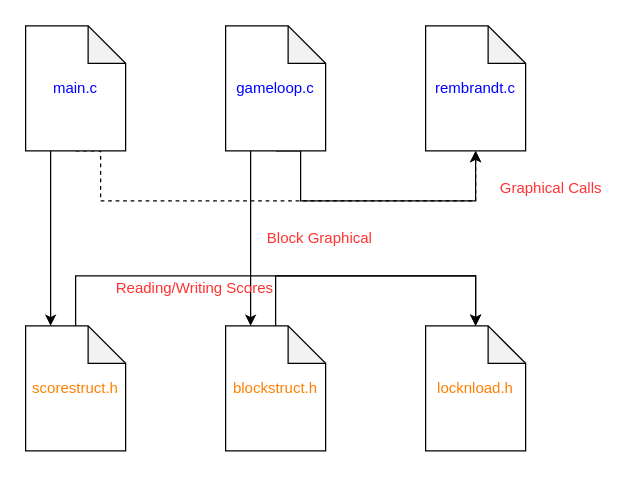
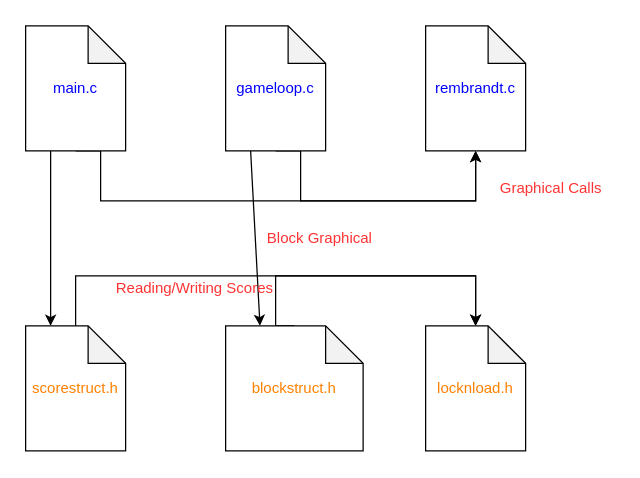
  <mxCell id="0" />
  <mxCell id="1" parent="0" />
- <mxCell id="2" style="edgeStyle=orthogonalEdgeStyle;rounded=0;orthogonalLoop=1;jettySize=auto;html=1;exitX=0.5;exitY=1;exitDx=0;exitDy=0;exitPerimeter=0;entryX=0.5;entryY=1;entryDx=0;entryDy=0;entryPerimeter=0;fontColor=#FF8000;dashed=1;" edge="1" parent="1" source="3" target="6"><mxGeometry relative="1" as="geometry"><Array as="points"><mxPoint x="80" y="120" /><mxPoint x="80" y="160" /><mxPoint x="380" y="160" /></Array></mxGeometry></mxCell>
+ <mxCell id="2" style="edgeStyle=orthogonalEdgeStyle;rounded=0;orthogonalLoop=1;jettySize=auto;html=1;exitX=0.5;exitY=1;exitDx=0;exitDy=0;exitPerimeter=0;entryX=0.5;entryY=1;entryDx=0;entryDy=0;entryPerimeter=0;fontColor=#FF8000;" edge="1" parent="1" source="3" target="6"><mxGeometry relative="1" as="geometry"><Array as="points"><mxPoint x="80" y="120" /><mxPoint x="80" y="160" /><mxPoint x="380" y="160" /></Array></mxGeometry></mxCell>
  <mxCell id="3" value="&lt;font color=&quot;#0000ff&quot;&gt;main.c&lt;/font&gt;" style="shape=note;whiteSpace=wrap;html=1;backgroundOutline=1;darkOpacity=0.05;" vertex="1" parent="1"><mxGeometry x="20" y="20" width="80" height="100" as="geometry" /></mxCell>
  <mxCell id="4" style="edgeStyle=orthogonalEdgeStyle;rounded=0;orthogonalLoop=1;jettySize=auto;html=1;exitX=0.5;exitY=1;exitDx=0;exitDy=0;exitPerimeter=0;entryX=0.5;entryY=1;entryDx=0;entryDy=0;entryPerimeter=0;fontColor=#FF8000;" edge="1" parent="1" source="5" target="6"><mxGeometry relative="1" as="geometry"><Array as="points"><mxPoint x="240" y="120" /><mxPoint x="240" y="160" /><mxPoint x="380" y="160" /></Array></mxGeometry></mxCell>
  <mxCell id="5" value="&lt;font color=&quot;#0000ff&quot;&gt;gameloop.c&lt;/font&gt;&lt;span style=&quot;color: rgba(0, 0, 0, 0); font-family: monospace; font-size: 0px; text-align: start;&quot;&gt;%3CmxGraphModel%3E%3Croot%3E%3CmxCell%20id%3D%220%22%2F%3E%3CmxCell%20id%3D%221%22%20parent%3D%220%22%2F%3E%3CmxCell%20id%3D%222%22%20value%3D%22%26lt%3Bfont%20color%3D%26quot%3B%230000ff%26quot%3B%26gt%3Bmain.c%26lt%3B%2Ffont%26gt%3B%22%20style%3D%22shape%3Dnote%3BwhiteSpace%3Dwrap%3Bhtml%3D1%3BbackgroundOutline%3D1%3BdarkOpacity%3D0.05%3B%22%20vertex%3D%221%22%20parent%3D%221%22%3E%3CmxGeometry%20x%3D%22360%22%20y%3D%22280%22%20width%3D%2270%22%20height%3D%2280%22%20as%3D%22geometry%22%2F%3E%3C%2FmxCell%3E%3C%2Froot%3E%3C%2FmxGraphModel%3E&lt;/span&gt;" style="shape=note;whiteSpace=wrap;html=1;backgroundOutline=1;darkOpacity=0.05;" vertex="1" parent="1"><mxGeometry x="180" y="20" width="80" height="100" as="geometry" /></mxCell>
  <mxCell id="6" value="&lt;font color=&quot;#0000ff&quot;&gt;rembrandt.c&lt;/font&gt;" style="shape=note;whiteSpace=wrap;html=1;backgroundOutline=1;darkOpacity=0.05;" vertex="1" parent="1"><mxGeometry x="340" y="20" width="80" height="100" as="geometry" /></mxCell>
  <mxCell id="7" style="edgeStyle=orthogonalEdgeStyle;rounded=0;orthogonalLoop=1;jettySize=auto;html=1;exitX=0.5;exitY=0;exitDx=0;exitDy=0;exitPerimeter=0;entryX=0.5;entryY=0;entryDx=0;entryDy=0;entryPerimeter=0;fontColor=#FF3333;" edge="1" parent="1" source="8" target="11"><mxGeometry relative="1" as="geometry"><Array as="points"><mxPoint x="220" y="220" /><mxPoint x="380" y="220" /></Array></mxGeometry></mxCell>
- <mxCell id="8" value="&lt;font color=&quot;#ff8000&quot;&gt;blockstruct.h&lt;/font&gt;" style="shape=note;whiteSpace=wrap;html=1;backgroundOutline=1;darkOpacity=0.05;" vertex="1" parent="1"><mxGeometry x="180" y="260" width="80" height="100" as="geometry" /></mxCell>
+ <mxCell id="8" value="&lt;font color=&quot;#ff8000&quot;&gt;blockstruct.h&lt;/font&gt;" style="shape=note;whiteSpace=wrap;html=1;backgroundOutline=1;darkOpacity=0.05;" vertex="1" parent="1"><mxGeometry x="180" y="260" width="110" height="100" as="geometry" /></mxCell>
  <mxCell id="9" style="edgeStyle=orthogonalEdgeStyle;rounded=0;orthogonalLoop=1;jettySize=auto;html=1;exitX=0.5;exitY=0;exitDx=0;exitDy=0;exitPerimeter=0;entryX=0.5;entryY=0;entryDx=0;entryDy=0;entryPerimeter=0;fontColor=#FF3333;" edge="1" parent="1" source="10" target="11"><mxGeometry relative="1" as="geometry"><Array as="points"><mxPoint x="60" y="220" /><mxPoint x="380" y="220" /></Array></mxGeometry></mxCell>
  <mxCell id="10" value="&lt;font color=&quot;#ff8000&quot;&gt;scorestruct.h&lt;/font&gt;" style="shape=note;whiteSpace=wrap;html=1;backgroundOutline=1;darkOpacity=0.05;" vertex="1" parent="1"><mxGeometry x="20" y="260" width="80" height="100" as="geometry" /></mxCell>
  <mxCell id="11" value="&lt;font color=&quot;#ff8000&quot;&gt;locknload.h&lt;/font&gt;" style="shape=note;whiteSpace=wrap;html=1;backgroundOutline=1;darkOpacity=0.05;" vertex="1" parent="1"><mxGeometry x="340" y="260" width="80" height="100" as="geometry" /></mxCell>
  <mxCell id="12" value="&lt;font color=&quot;#ff3333&quot;&gt;Graphical Calls&lt;/font&gt;" style="text;html=1;align=center;verticalAlign=middle;resizable=0;points=[];autosize=1;strokeColor=none;fillColor=none;fontColor=#FF8000;" vertex="1" parent="1"><mxGeometry x="390" y="135" width="100" height="30" as="geometry" /></mxCell>
  <mxCell id="13" value="" style="endArrow=classic;html=1;rounded=0;fontColor=#FF3333;entryX=0.25;entryY=0;entryDx=0;entryDy=0;entryPerimeter=0;" edge="1" parent="1" target="8"><mxGeometry width="50" height="50" relative="1" as="geometry"><mxPoint x="200" y="120" as="sourcePoint" /><mxPoint x="310" y="190" as="targetPoint" /></mxGeometry></mxCell>
  <mxCell id="14" value="" style="endArrow=classic;html=1;rounded=0;fontColor=#FF3333;exitX=0.25;exitY=1;exitDx=0;exitDy=0;exitPerimeter=0;entryX=0.25;entryY=0;entryDx=0;entryDy=0;entryPerimeter=0;" edge="1" parent="1" source="3" target="10"><mxGeometry width="50" height="50" relative="1" as="geometry"><mxPoint x="50" y="140" as="sourcePoint" /><mxPoint x="40" y="250" as="targetPoint" /></mxGeometry></mxCell>
  <mxCell id="15" value="Block Graphical" style="text;html=1;align=center;verticalAlign=middle;resizable=0;points=[];autosize=1;strokeColor=none;fillColor=none;fontColor=#FF3333;" vertex="1" parent="1"><mxGeometry x="190" y="175" width="130" height="30" as="geometry" /></mxCell>
  <mxCell id="16" value="Reading/Writing Scores" style="text;html=1;align=center;verticalAlign=middle;resizable=0;points=[];autosize=1;strokeColor=none;fillColor=none;fontColor=#FF3333;" vertex="1" parent="1"><mxGeometry x="80" y="215" width="150" height="30" as="geometry" /></mxCell>
